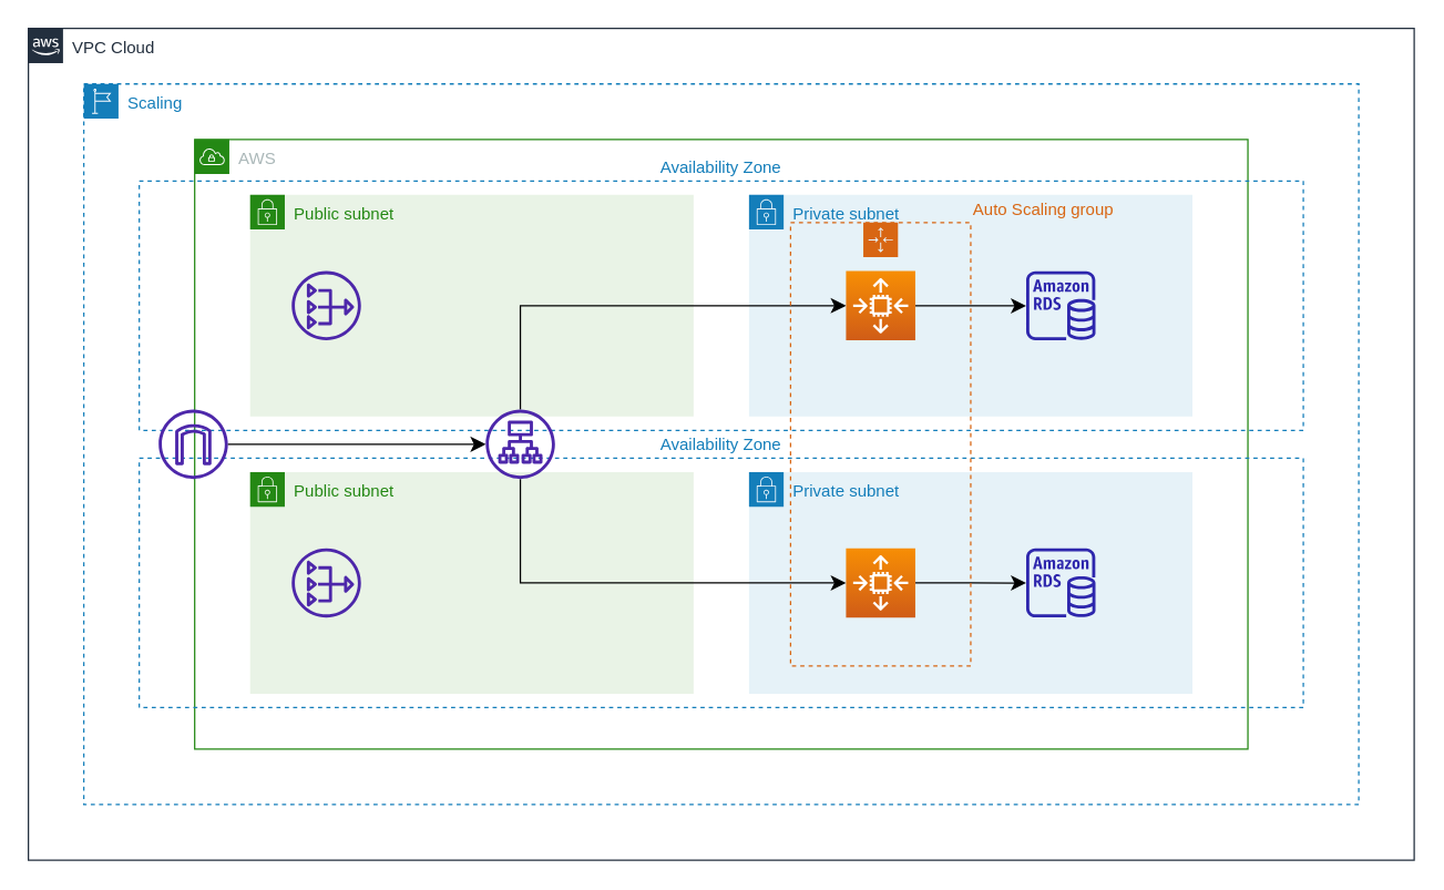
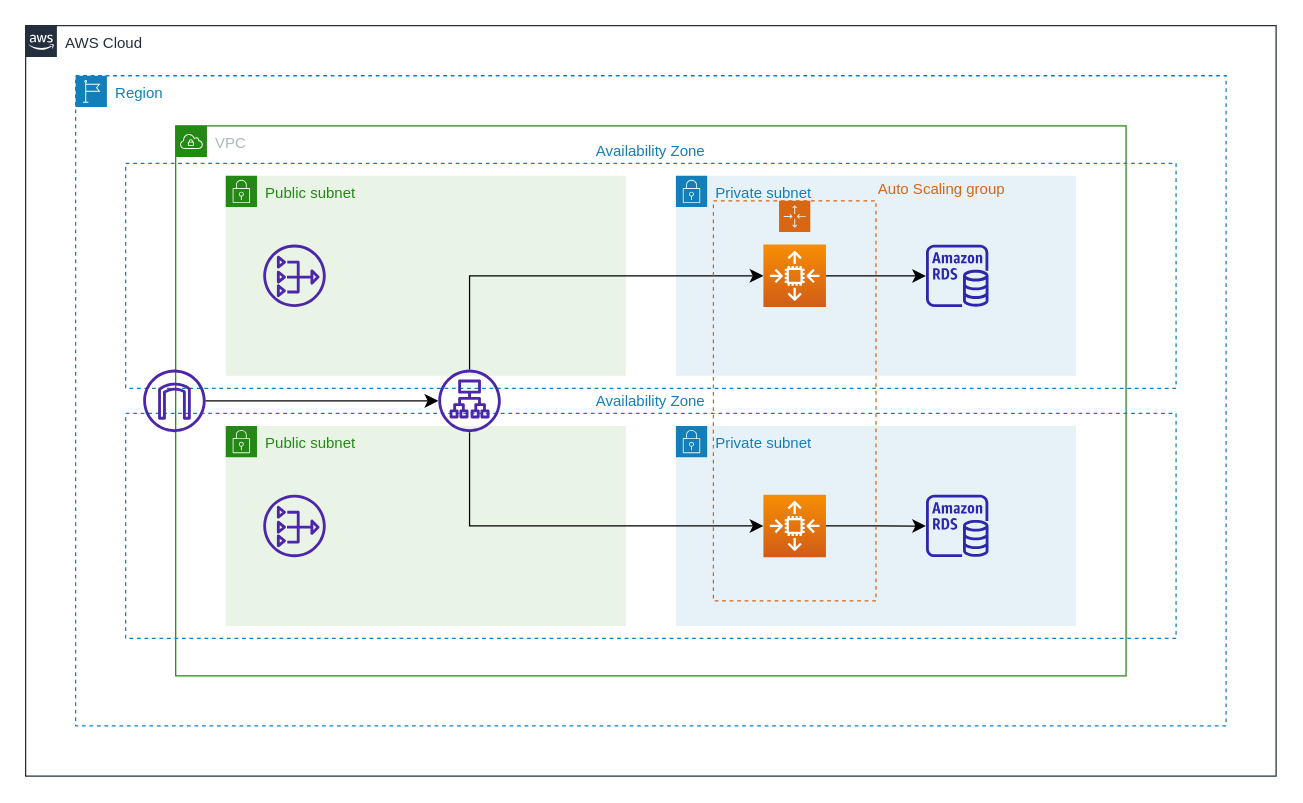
  <mxCell id="0" />
  <mxCell id="1" parent="0" />
- <mxCell id="2" value="VPC Cloud" style="points=[[0,0],[0.25,0],[0.5,0],[0.75,0],[1,0],[1,0.25],[1,0.5],[1,0.75],[1,1],[0.75,1],[0.5,1],[0.25,1],[0,1],[0,0.75],[0,0.5],[0,0.25]];outlineConnect=0;gradientColor=none;html=1;whiteSpace=wrap;fontSize=12;fontStyle=0;container=1;pointerEvents=0;collapsible=0;recursiveResize=0;shape=mxgraph.aws4.group;grIcon=mxgraph.aws4.group_aws_cloud_alt;strokeColor=#232F3E;fillColor=none;verticalAlign=top;align=left;spacingLeft=30;fontColor=#232F3E;dashed=0;" parent="1" vertex="1"><mxGeometry x="20" y="20" width="1000" height="600" as="geometry" /></mxCell>
- <mxCell id="3" value="Scaling" style="points=[[0,0],[0.25,0],[0.5,0],[0.75,0],[1,0],[1,0.25],[1,0.5],[1,0.75],[1,1],[0.75,1],[0.5,1],[0.25,1],[0,1],[0,0.75],[0,0.5],[0,0.25]];outlineConnect=0;gradientColor=none;html=1;whiteSpace=wrap;fontSize=12;fontStyle=0;container=0;pointerEvents=0;collapsible=0;recursiveResize=0;shape=mxgraph.aws4.group;grIcon=mxgraph.aws4.group_region;strokeColor=#147EBA;fillColor=none;verticalAlign=top;align=left;spacingLeft=30;fontColor=#147EBA;dashed=1;resizeWidth=1;resizeHeight=1;" parent="2" vertex="1"><mxGeometry x="40" y="40" width="920" height="520" as="geometry" /></mxCell>
- <mxCell id="4" value="AWS" style="points=[[0,0],[0.25,0],[0.5,0],[0.75,0],[1,0],[1,0.25],[1,0.5],[1,0.75],[1,1],[0.75,1],[0.5,1],[0.25,1],[0,1],[0,0.75],[0,0.5],[0,0.25]];outlineConnect=0;gradientColor=none;html=1;whiteSpace=wrap;fontSize=12;fontStyle=0;container=0;pointerEvents=0;collapsible=0;recursiveResize=0;shape=mxgraph.aws4.group;grIcon=mxgraph.aws4.group_vpc;strokeColor=#248814;fillColor=none;verticalAlign=top;align=left;spacingLeft=30;fontColor=#AAB7B8;dashed=0;expand=0;resizeWidth=1;resizeHeight=1;" parent="3" vertex="1"><mxGeometry x="80" y="40" width="760" height="440" as="geometry" /></mxCell>
+ <mxCell id="2" value="AWS Cloud" style="points=[[0,0],[0.25,0],[0.5,0],[0.75,0],[1,0],[1,0.25],[1,0.5],[1,0.75],[1,1],[0.75,1],[0.5,1],[0.25,1],[0,1],[0,0.75],[0,0.5],[0,0.25]];outlineConnect=0;gradientColor=none;html=1;whiteSpace=wrap;fontSize=12;fontStyle=0;container=1;pointerEvents=0;collapsible=0;recursiveResize=0;shape=mxgraph.aws4.group;grIcon=mxgraph.aws4.group_aws_cloud_alt;strokeColor=#232F3E;fillColor=none;verticalAlign=top;align=left;spacingLeft=30;fontColor=#232F3E;dashed=0;" parent="1" vertex="1"><mxGeometry x="20" y="20" width="1000" height="600" as="geometry" /></mxCell>
+ <mxCell id="3" value="Region" style="points=[[0,0],[0.25,0],[0.5,0],[0.75,0],[1,0],[1,0.25],[1,0.5],[1,0.75],[1,1],[0.75,1],[0.5,1],[0.25,1],[0,1],[0,0.75],[0,0.5],[0,0.25]];outlineConnect=0;gradientColor=none;html=1;whiteSpace=wrap;fontSize=12;fontStyle=0;container=0;pointerEvents=0;collapsible=0;recursiveResize=0;shape=mxgraph.aws4.group;grIcon=mxgraph.aws4.group_region;strokeColor=#147EBA;fillColor=none;verticalAlign=top;align=left;spacingLeft=30;fontColor=#147EBA;dashed=1;resizeWidth=1;resizeHeight=1;" parent="2" vertex="1"><mxGeometry x="40" y="40" width="920" height="520" as="geometry" /></mxCell>
+ <mxCell id="4" value="VPC" style="points=[[0,0],[0.25,0],[0.5,0],[0.75,0],[1,0],[1,0.25],[1,0.5],[1,0.75],[1,1],[0.75,1],[0.5,1],[0.25,1],[0,1],[0,0.75],[0,0.5],[0,0.25]];outlineConnect=0;gradientColor=none;html=1;whiteSpace=wrap;fontSize=12;fontStyle=0;container=0;pointerEvents=0;collapsible=0;recursiveResize=0;shape=mxgraph.aws4.group;grIcon=mxgraph.aws4.group_vpc;strokeColor=#248814;fillColor=none;verticalAlign=top;align=left;spacingLeft=30;fontColor=#AAB7B8;dashed=0;expand=0;resizeWidth=1;resizeHeight=1;" parent="3" vertex="1"><mxGeometry x="80" y="40" width="760" height="440" as="geometry" /></mxCell>
  <mxCell id="5" value="Availability Zone" style="fillColor=none;strokeColor=#147EBA;dashed=1;verticalAlign=bottom;fontStyle=0;fontColor=#147EBA;labelPosition=center;verticalLabelPosition=top;align=center;" parent="4" vertex="1"><mxGeometry x="-40" y="230" width="840" height="180" as="geometry" /></mxCell>
  <mxCell id="6" value="Availability Zone" style="fillColor=none;strokeColor=#147EBA;dashed=1;verticalAlign=bottom;fontStyle=0;fontColor=#147EBA;recursiveResize=1;expand=1;resizable=1;labelPosition=center;verticalLabelPosition=top;align=center;" parent="4" vertex="1"><mxGeometry x="-40" y="30" width="840" height="180" as="geometry" /></mxCell>
  <mxCell id="7" value="Public subnet" style="points=[[0,0],[0.25,0],[0.5,0],[0.75,0],[1,0],[1,0.25],[1,0.5],[1,0.75],[1,1],[0.75,1],[0.5,1],[0.25,1],[0,1],[0,0.75],[0,0.5],[0,0.25]];outlineConnect=0;gradientColor=none;html=1;whiteSpace=wrap;fontSize=12;fontStyle=0;container=1;pointerEvents=0;collapsible=0;recursiveResize=0;shape=mxgraph.aws4.group;grIcon=mxgraph.aws4.group_security_group;grStroke=0;strokeColor=#248814;fillColor=#E9F3E6;verticalAlign=top;align=left;spacingLeft=30;fontColor=#248814;dashed=0;" parent="4" vertex="1"><mxGeometry x="40" y="40" width="320" height="160" as="geometry" /></mxCell>
  <mxCell id="8" value="" style="outlineConnect=0;fontColor=#232F3E;gradientColor=none;fillColor=#4D27AA;strokeColor=none;dashed=0;verticalLabelPosition=bottom;verticalAlign=top;align=center;html=1;fontSize=12;fontStyle=0;aspect=fixed;pointerEvents=1;shape=mxgraph.aws4.nat_gateway;" parent="7" vertex="1"><mxGeometry x="30" y="55" width="50" height="50" as="geometry" /></mxCell>
  <mxCell id="9" value="Private subnet" style="points=[[0,0],[0.25,0],[0.5,0],[0.75,0],[1,0],[1,0.25],[1,0.5],[1,0.75],[1,1],[0.75,1],[0.5,1],[0.25,1],[0,1],[0,0.75],[0,0.5],[0,0.25]];outlineConnect=0;gradientColor=none;html=1;whiteSpace=wrap;fontSize=12;fontStyle=0;container=1;pointerEvents=0;collapsible=0;recursiveResize=0;shape=mxgraph.aws4.group;grIcon=mxgraph.aws4.group_security_group;grStroke=0;strokeColor=#147EBA;fillColor=#E6F2F8;verticalAlign=top;align=left;spacingLeft=30;fontColor=#147EBA;dashed=0;" parent="4" vertex="1"><mxGeometry x="400" y="40" width="320" height="160" as="geometry" /></mxCell>
  <mxCell id="10" style="edgeStyle=orthogonalEdgeStyle;rounded=0;orthogonalLoop=1;jettySize=auto;html=1;fontSize=12;startSize=8;endSize=8;" parent="9" source="11" target="12" edge="1"><mxGeometry relative="1" as="geometry" /></mxCell>
  <mxCell id="11" value="" style="points=[[0,0,0],[0.25,0,0],[0.5,0,0],[0.75,0,0],[1,0,0],[0,1,0],[0.25,1,0],[0.5,1,0],[0.75,1,0],[1,1,0],[0,0.25,0],[0,0.5,0],[0,0.75,0],[1,0.25,0],[1,0.5,0],[1,0.75,0]];outlineConnect=0;fontColor=#232F3E;gradientColor=#F78E04;gradientDirection=north;fillColor=#D05C17;strokeColor=#ffffff;dashed=0;verticalLabelPosition=bottom;verticalAlign=top;align=center;html=1;fontSize=12;fontStyle=0;aspect=fixed;shape=mxgraph.aws4.resourceIcon;resIcon=mxgraph.aws4.auto_scaling2;flipV=0;" parent="9" vertex="1"><mxGeometry x="70" y="55" width="50" height="50" as="geometry" /></mxCell>
  <mxCell id="12" value="" style="outlineConnect=0;fontColor=#232F3E;gradientColor=none;fillColor=#2E27AD;strokeColor=none;dashed=0;verticalLabelPosition=bottom;verticalAlign=top;align=center;html=1;fontSize=12;fontStyle=0;aspect=fixed;pointerEvents=1;shape=mxgraph.aws4.rds_instance;" parent="9" vertex="1"><mxGeometry x="200" y="55" width="50" height="50" as="geometry" /></mxCell>
  <mxCell id="13" style="edgeStyle=orthogonalEdgeStyle;rounded=0;orthogonalLoop=1;jettySize=auto;html=1;entryX=0;entryY=0.5;entryDx=0;entryDy=0;entryPerimeter=0;fontSize=12;startSize=8;endSize=8;" parent="4" source="23" target="11" edge="1"><mxGeometry relative="1" as="geometry"><Array as="points"><mxPoint x="235" y="120" /></Array></mxGeometry></mxCell>
  <mxCell id="14" value="" style="outlineConnect=0;fontColor=#232F3E;gradientColor=none;fillColor=#4D27AA;strokeColor=none;dashed=0;verticalLabelPosition=bottom;verticalAlign=top;align=center;html=1;fontSize=12;fontStyle=0;aspect=fixed;pointerEvents=1;shape=mxgraph.aws4.internet_gateway;" parent="4" vertex="1"><mxGeometry x="-26" y="195" width="50" height="50" as="geometry" /></mxCell>
  <mxCell id="15" style="edgeStyle=orthogonalEdgeStyle;rounded=0;orthogonalLoop=1;jettySize=auto;html=1;fontSize=12;startSize=8;endSize=8;" parent="4" source="14" target="23" edge="1"><mxGeometry relative="1" as="geometry" /></mxCell>
  <mxCell id="16" value="Public subnet" style="points=[[0,0],[0.25,0],[0.5,0],[0.75,0],[1,0],[1,0.25],[1,0.5],[1,0.75],[1,1],[0.75,1],[0.5,1],[0.25,1],[0,1],[0,0.75],[0,0.5],[0,0.25]];outlineConnect=0;gradientColor=none;html=1;whiteSpace=wrap;fontSize=12;fontStyle=0;container=1;pointerEvents=0;collapsible=0;recursiveResize=0;shape=mxgraph.aws4.group;grIcon=mxgraph.aws4.group_security_group;grStroke=0;strokeColor=#248814;fillColor=#E9F3E6;verticalAlign=top;align=left;spacingLeft=30;fontColor=#248814;dashed=0;" parent="4" vertex="1"><mxGeometry x="40" y="240" width="320" height="160" as="geometry" /></mxCell>
  <mxCell id="17" value="" style="outlineConnect=0;fontColor=#232F3E;gradientColor=none;fillColor=#4D27AA;strokeColor=none;dashed=0;verticalLabelPosition=bottom;verticalAlign=top;align=center;html=1;fontSize=12;fontStyle=0;aspect=fixed;pointerEvents=1;shape=mxgraph.aws4.nat_gateway;" parent="16" vertex="1"><mxGeometry x="30" y="55" width="50" height="50" as="geometry" /></mxCell>
  <mxCell id="18" value="Private subnet" style="points=[[0,0],[0.25,0],[0.5,0],[0.75,0],[1,0],[1,0.25],[1,0.5],[1,0.75],[1,1],[0.75,1],[0.5,1],[0.25,1],[0,1],[0,0.75],[0,0.5],[0,0.25]];outlineConnect=0;gradientColor=none;html=1;whiteSpace=wrap;fontSize=12;fontStyle=0;container=1;pointerEvents=0;collapsible=0;recursiveResize=0;shape=mxgraph.aws4.group;grIcon=mxgraph.aws4.group_security_group;grStroke=0;strokeColor=#147EBA;fillColor=#E6F2F8;verticalAlign=top;align=left;spacingLeft=30;fontColor=#147EBA;dashed=0;" parent="4" vertex="1"><mxGeometry x="400" y="240" width="320" height="160" as="geometry" /></mxCell>
  <mxCell id="19" style="edgeStyle=orthogonalEdgeStyle;rounded=0;orthogonalLoop=1;jettySize=auto;html=1;fontSize=12;startSize=8;endSize=8;" parent="18" source="20" target="21" edge="1"><mxGeometry relative="1" as="geometry" /></mxCell>
  <mxCell id="20" value="" style="points=[[0,0,0],[0.25,0,0],[0.5,0,0],[0.75,0,0],[1,0,0],[0,1,0],[0.25,1,0],[0.5,1,0],[0.75,1,0],[1,1,0],[0,0.25,0],[0,0.5,0],[0,0.75,0],[1,0.25,0],[1,0.5,0],[1,0.75,0]];outlineConnect=0;fontColor=#232F3E;gradientColor=#F78E04;gradientDirection=north;fillColor=#D05C17;strokeColor=#ffffff;dashed=0;verticalLabelPosition=bottom;verticalAlign=top;align=center;html=1;fontSize=12;fontStyle=0;aspect=fixed;shape=mxgraph.aws4.resourceIcon;resIcon=mxgraph.aws4.auto_scaling2;flipV=0;" parent="18" vertex="1"><mxGeometry x="70" y="55" width="50" height="50" as="geometry" /></mxCell>
  <mxCell id="21" value="" style="outlineConnect=0;fontColor=#232F3E;gradientColor=none;fillColor=#2E27AD;strokeColor=none;dashed=0;verticalLabelPosition=bottom;verticalAlign=top;align=center;html=1;fontSize=12;fontStyle=0;aspect=fixed;pointerEvents=1;shape=mxgraph.aws4.rds_instance;" parent="18" vertex="1"><mxGeometry x="200" y="55" width="50" height="50" as="geometry" /></mxCell>
  <mxCell id="22" style="edgeStyle=orthogonalEdgeStyle;rounded=0;orthogonalLoop=1;jettySize=auto;html=1;fontSize=12;startSize=8;endSize=8;" parent="4" source="23" target="20" edge="1"><mxGeometry relative="1" as="geometry"><Array as="points"><mxPoint x="235" y="320" /></Array><mxPoint x="468" y="320" as="targetPoint" /></mxGeometry></mxCell>
  <mxCell id="23" value="" style="outlineConnect=0;fontColor=#232F3E;gradientColor=none;fillColor=#4D27AA;strokeColor=none;dashed=0;verticalLabelPosition=bottom;verticalAlign=top;align=center;html=1;fontSize=12;fontStyle=0;aspect=fixed;pointerEvents=1;shape=mxgraph.aws4.application_load_balancer;" parent="4" vertex="1"><mxGeometry x="210" y="195" width="50" height="50" as="geometry" /></mxCell>
  <mxCell id="24" value="Auto Scaling group" style="points=[[0,0],[0.25,0],[0.5,0],[0.75,0],[1,0],[1,0.25],[1,0.5],[1,0.75],[1,1],[0.75,1],[0.5,1],[0.25,1],[0,1],[0,0.75],[0,0.5],[0,0.25]];outlineConnect=0;gradientColor=none;html=1;whiteSpace=wrap;fontSize=12;fontStyle=0;container=1;pointerEvents=0;collapsible=0;recursiveResize=0;shape=mxgraph.aws4.groupCenter;grIcon=mxgraph.aws4.group_auto_scaling_group;grStroke=1;strokeColor=#D86613;fillColor=none;verticalAlign=bottom;align=left;fontColor=#D86613;dashed=1;spacingTop=25;labelPosition=right;verticalLabelPosition=top;" parent="4" vertex="1"><mxGeometry x="430" y="60" width="130" height="320" as="geometry" /></mxCell>
